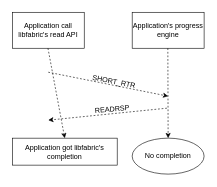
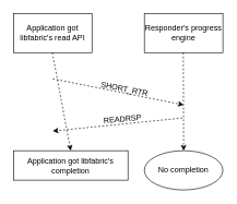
  <mxCell id="0" />
  <mxCell id="1" parent="0" />
- <mxCell id="2" value="Application call libfabric's read API" style="rounded=0;whiteSpace=wrap;html=1;" parent="1" vertex="1"><mxGeometry x="20" y="20" width="120" height="60" as="geometry" /></mxCell>
- <mxCell id="3" value="Application's progress engine" style="rounded=0;whiteSpace=wrap;html=1;" parent="1" vertex="1"><mxGeometry x="220" y="20" width="120" height="60" as="geometry" /></mxCell>
+ <mxCell id="2" value="Application got libfabric's read API" style="rounded=0;whiteSpace=wrap;html=1;" parent="1" vertex="1"><mxGeometry x="20" y="20" width="120" height="60" as="geometry" /></mxCell>
+ <mxCell id="3" value="Responder's progress engine" style="rounded=0;whiteSpace=wrap;html=1;" parent="1" vertex="1"><mxGeometry x="220" y="20" width="120" height="60" as="geometry" /></mxCell>
  <mxCell id="4" value="" style="endArrow=classic;html=1;dashed=1;entryX=0.5;entryY=0;entryDx=0;entryDy=0;" parent="1" target="7" edge="1"><mxGeometry width="50" height="50" relative="1" as="geometry"><mxPoint x="79.5" y="80" as="sourcePoint" /><mxPoint x="80" y="250" as="targetPoint" /></mxGeometry></mxCell>
  <mxCell id="5" value="" style="endArrow=classic;html=1;dashed=1;" parent="1" target="8" edge="1"><mxGeometry width="50" height="50" relative="1" as="geometry"><mxPoint x="279.5" y="80" as="sourcePoint" /><mxPoint x="280" y="259" as="targetPoint" /></mxGeometry></mxCell>
  <mxCell id="6" value="" style="endArrow=classic;html=1;dashed=1;" parent="1" edge="1"><mxGeometry width="50" height="50" relative="1" as="geometry"><mxPoint x="80" y="120" as="sourcePoint" /><mxPoint x="280" y="160" as="targetPoint" /></mxGeometry></mxCell>
  <mxCell id="7" value="Application got libfabric's completion" style="rounded=0;whiteSpace=wrap;html=1;" parent="1" vertex="1"><mxGeometry x="20" y="230" width="175" height="45" as="geometry" /></mxCell>
  <mxCell id="8" value="No completion" style="ellipse;whiteSpace=wrap;html=1;" parent="1" vertex="1"><mxGeometry x="220" y="230" width="120" height="60" as="geometry" /></mxCell>
  <mxCell id="9" value="SHORT_RTR" style="text;html=1;strokeColor=none;fillColor=none;align=center;verticalAlign=middle;whiteSpace=wrap;rounded=0;rotation=11;" parent="1" vertex="1"><mxGeometry x="145" y="125.77" width="90" height="20" as="geometry" /></mxCell>
  <mxCell id="10" value="READRSP" style="text;html=1;strokeColor=none;fillColor=none;align=center;verticalAlign=middle;whiteSpace=wrap;rounded=0;rotation=355;" parent="1" vertex="1"><mxGeometry x="132" y="172" width="110" height="20" as="geometry" /></mxCell>
  <mxCell id="11" value="" style="endArrow=classic;html=1;dashed=1;" parent="1" edge="1"><mxGeometry width="50" height="50" relative="1" as="geometry"><mxPoint x="278" y="180" as="sourcePoint" /><mxPoint x="80" y="200" as="targetPoint" /></mxGeometry></mxCell>
